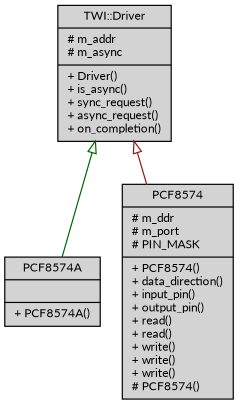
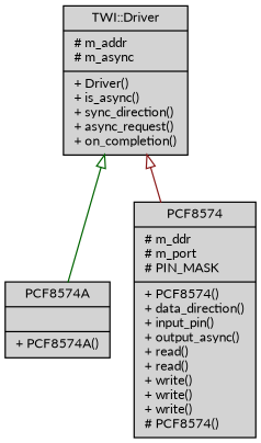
  digraph {
    fontname=Lato
    node [color=black fillcolor=lightgrey fontname=Lato fontsize=10 shape=record style=filled]
    edge [arrowtail=onormal dir=back fontname=Lato fontsize=10 labelfontname=Helvetica labelfontsize=10 style=solid]
    n1 [fontcolor=black height=0.2 label="{PCF8574A\n||+ PCF8574A()\l}" width=0.4]
-   n2 [height=0.2 label="{PCF8574\n|# m_ddr\l# m_port\l# PIN_MASK\l|+ PCF8574()\l+ data_direction()\l+ input_pin()\l+ output_pin()\l+ read()\l+ read()\l+ write()\l+ write()\l+ write()\l# PCF8574()\l}" width=0.4]
-   n3 [height=0.2 label="{TWI::Driver\n|# m_addr\l# m_async\l|+ Driver()\l+ is_async()\l+ sync_request()\l+ async_request()\l+ on_completion()\l}" width=0.4]
+   n2 [height=0.2 label="{PCF8574\n|# m_ddr\l# m_port\l# PIN_MASK\l|+ PCF8574()\l+ data_direction()\l+ input_pin()\l+ output_async()\l+ read()\l+ read()\l+ write()\l+ write()\l+ write()\l# PCF8574()\l}" width=0.4]
+   n3 [height=0.2 label="{TWI::Driver\n|# m_addr\l# m_async\l|+ Driver()\l+ is_async()\l+ sync_direction()\l+ async_request()\l+ on_completion()\l}" width=0.4]
    n3 -> n1 [color=darkgreen]
    n3 -> n2 [color=firebrick4]
  }
